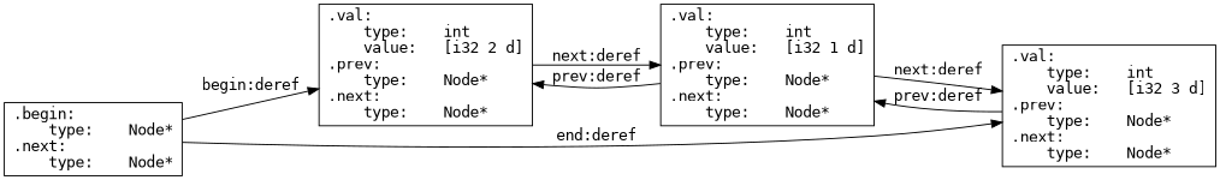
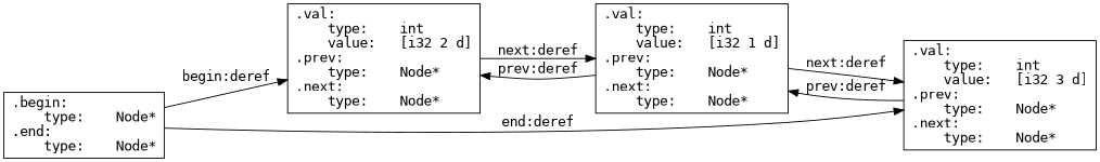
  digraph {
    rankdir=LR
    fontname="DejaVu Sans Mono"
    node [fontname="DejaVu Sans Mono" shape=rectangle]
    edge [fontname="DejaVu Sans Mono"]
-   n1 [label=".begin:\l    type:    Node*\l.next:\l    type:    Node*\l"]
+   n1 [label=".begin:\l    type:    Node*\l.end:\l    type:    Node*\l"]
    n2 [label=".val:\l    type:    int\l    value:   [i32 2 d]\l.prev:\l    type:    Node*\l.next:\l    type:    Node*\l"]
    n3 [label=".val:\l    type:    int\l    value:   [i32 3 d]\l.prev:\l    type:    Node*\l.next:\l    type:    Node*\l"]
    n4 [label=".val:\l    type:    int\l    value:   [i32 1 d]\l.prev:\l    type:    Node*\l.next:\l    type:    Node*\l"]
    n1 -> n2 [label="begin:deref"]
    n1 -> n3 [label="end:deref"]
    n2 -> n4 [label="next:deref"]
    n3 -> n4 [label="prev:deref"]
    n4 -> n2 [label="prev:deref"]
    n4 -> n3 [label="next:deref"]
  }
